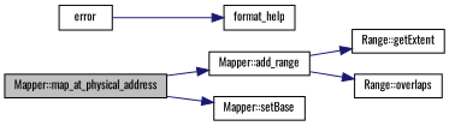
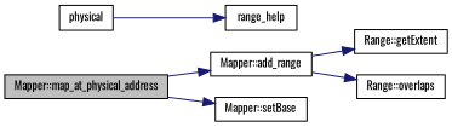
  digraph {
    fontname=Oswald
    rankdir=LR
    node [color=black fillcolor=white fontname=Oswald fontsize=10 shape=record style=filled]
    edge [color=midnightblue fontname=Oswald fontsize=10 labelfontname=FreeSans labelfontsize=10 style=solid]
    n1 [fillcolor=grey75 fontcolor=black height=0.2 label="Mapper::map_at_physical_address" width=0.4]
    n2 [height=0.2 label="Mapper::add_range" width=0.4]
    n3 [height=0.2 label="Mapper::setBase" width=0.4]
    n4 [height=0.2 label="Range::getExtent" width=0.4]
    n5 [height=0.2 label="Range::overlaps" width=0.4]
-   n6 [height=0.2 label=error width=0.4]
-   n7 [height=0.2 label=format_help width=0.4]
+   n6 [height=0.2 label=physical width=0.4]
+   n7 [height=0.2 label=range_help width=0.4]
    n1 -> n2
    n1 -> n3
    n2 -> n4
    n2 -> n5
    n6 -> n7
  }
